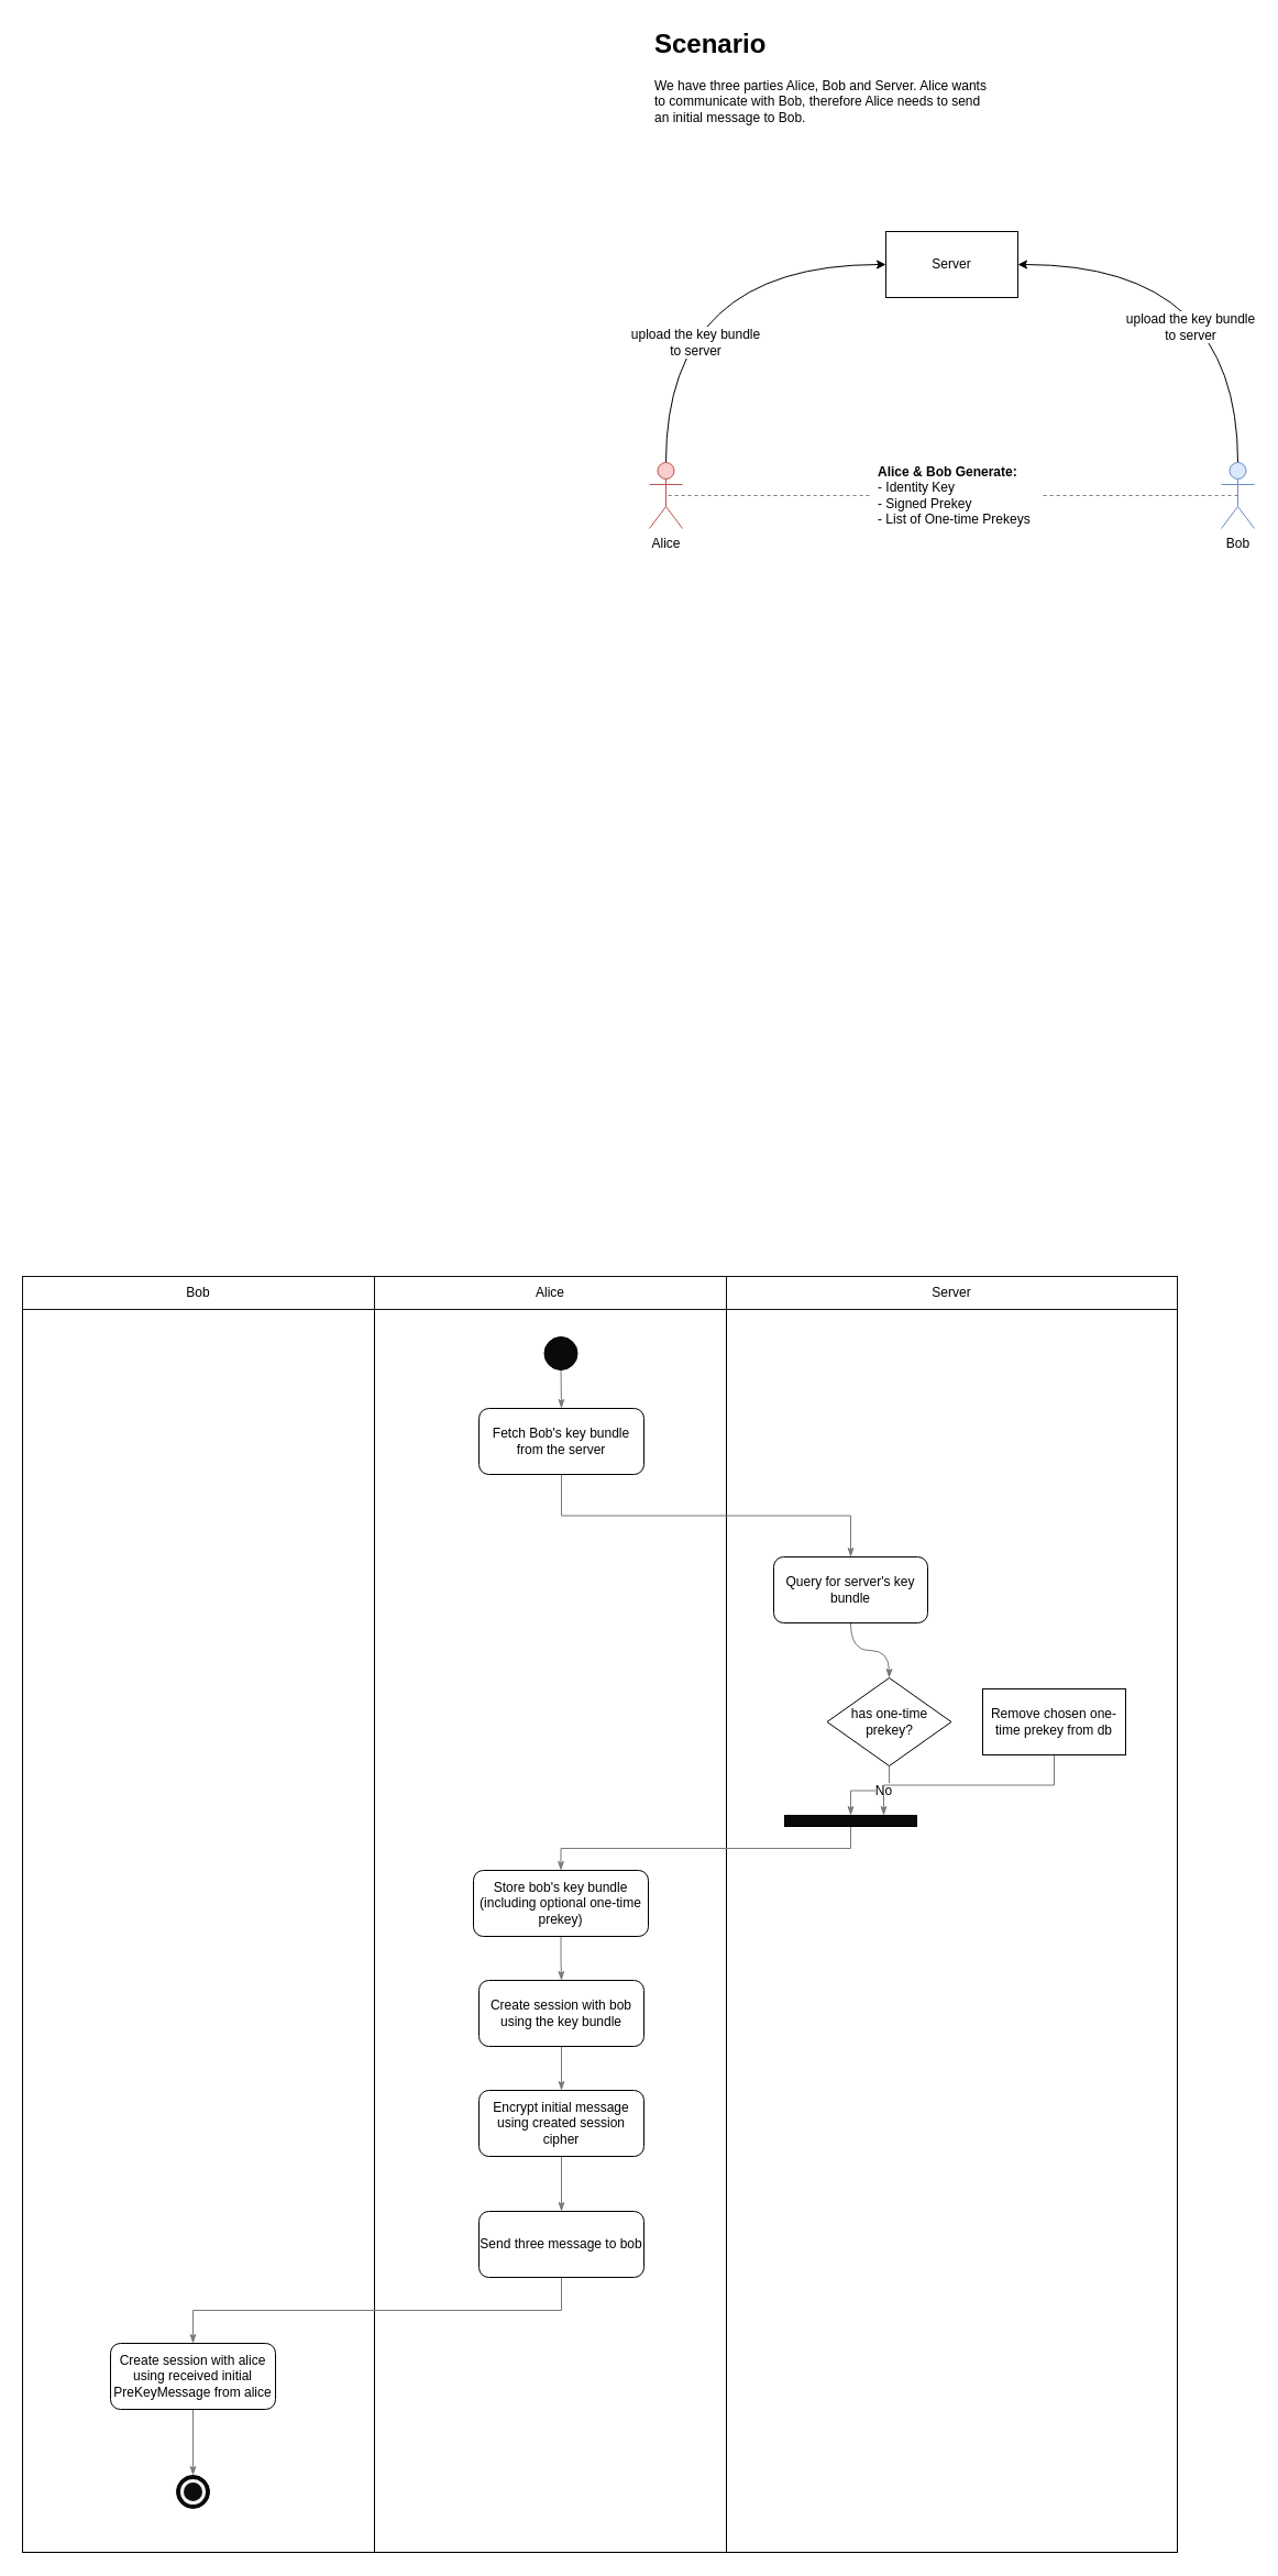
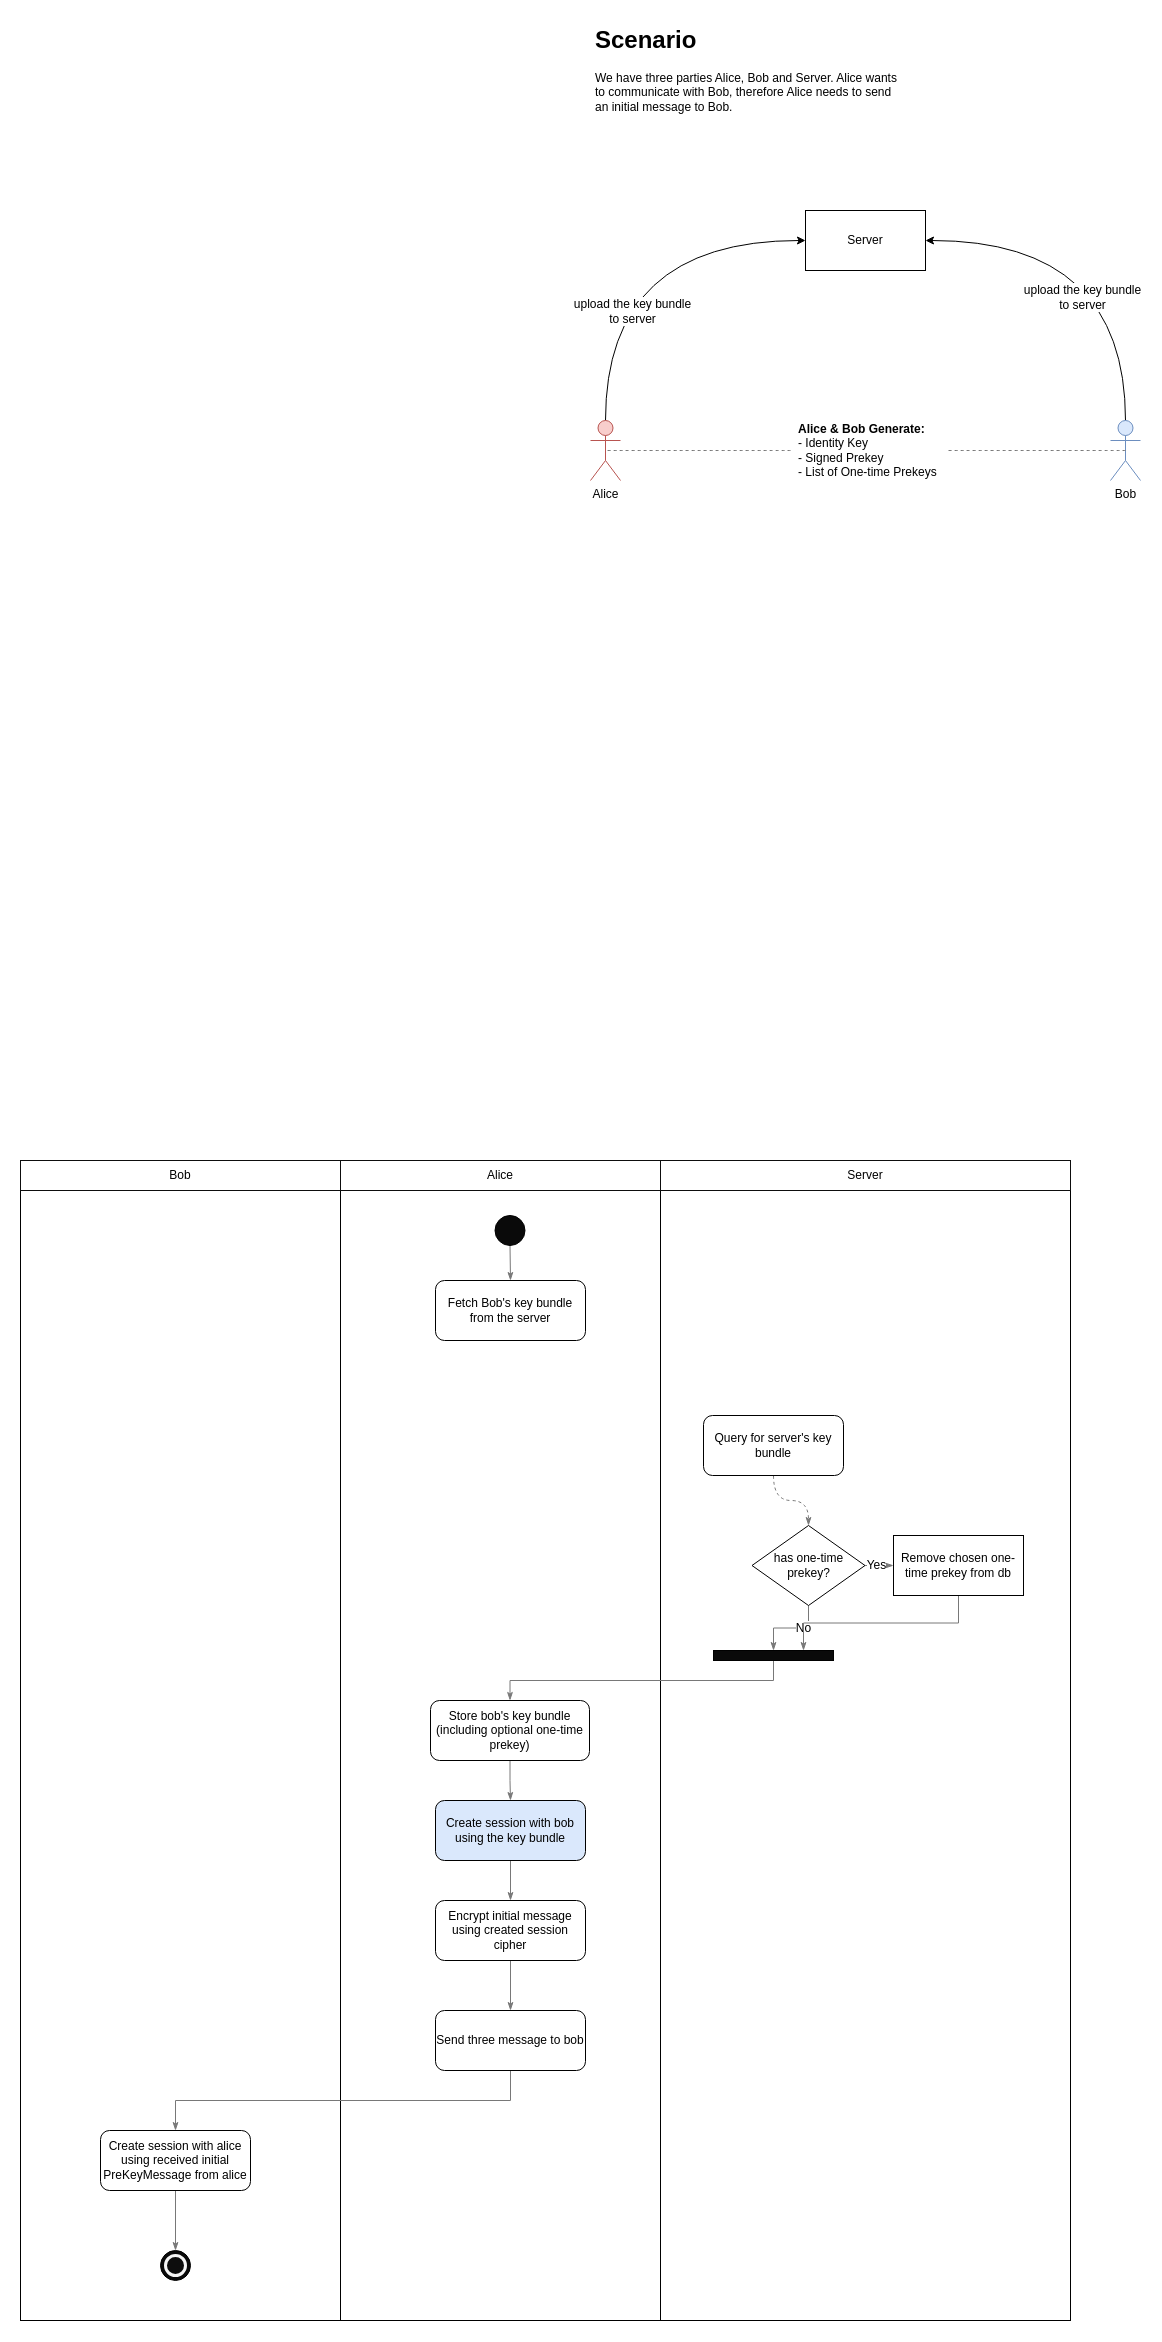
  <mxCell id="0" />
  <mxCell id="1" parent="0" />
  <mxCell id="2" value="" style="rounded=0;whiteSpace=wrap;html=1;align=center;" vertex="1" parent="1"><mxGeometry x="20" y="1160" width="320" height="1160" as="geometry" /></mxCell>
  <mxCell id="3" value="" style="rounded=0;whiteSpace=wrap;html=1;align=center;" vertex="1" parent="1"><mxGeometry x="340" y="1160" width="320" height="1160" as="geometry" /></mxCell>
  <mxCell id="4" value="" style="rounded=0;whiteSpace=wrap;html=1;align=center;" vertex="1" parent="1"><mxGeometry x="660" y="1160" width="410" height="1160" as="geometry" /></mxCell>
  <mxCell id="5" value="Server" style="rounded=0;whiteSpace=wrap;html=1;" parent="1" vertex="1"><mxGeometry x="805" y="210" width="120" height="60" as="geometry" /></mxCell>
  <mxCell id="6" style="edgeStyle=orthogonalEdgeStyle;rounded=0;orthogonalLoop=1;jettySize=auto;html=1;exitX=0.5;exitY=0;exitDx=0;exitDy=0;exitPerimeter=0;entryX=0;entryY=0.5;entryDx=0;entryDy=0;curved=1;" edge="1" parent="1" source="8" target="5"><mxGeometry relative="1" as="geometry" /></mxCell>
  <mxCell id="7" value="upload the key bundle&lt;br&gt;to server&lt;br&gt;" style="text;html=1;resizable=0;points=[];align=center;verticalAlign=middle;labelBackgroundColor=#ffffff;" vertex="1" connectable="0" parent="6"><mxGeometry x="-0.421" y="-26" relative="1" as="geometry"><mxPoint as="offset" /></mxGeometry></mxCell>
  <mxCell id="8" value="Alice" style="shape=umlActor;verticalLabelPosition=bottom;labelBackgroundColor=#ffffff;verticalAlign=top;html=1;outlineConnect=0;fillColor=#f8cecc;strokeColor=#b85450;" parent="1" vertex="1"><mxGeometry x="590" y="420" width="30" height="60" as="geometry" /></mxCell>
  <mxCell id="9" style="edgeStyle=orthogonalEdgeStyle;curved=1;rounded=0;orthogonalLoop=1;jettySize=auto;html=1;exitX=0.5;exitY=0;exitDx=0;exitDy=0;exitPerimeter=0;entryX=1;entryY=0.5;entryDx=0;entryDy=0;" edge="1" parent="1" source="11" target="5"><mxGeometry relative="1" as="geometry" /></mxCell>
  <mxCell id="10" value="upload the key bundle&lt;br&gt;to server&lt;br&gt;" style="text;html=1;resizable=0;points=[];align=center;verticalAlign=middle;labelBackgroundColor=#ffffff;" vertex="1" connectable="0" parent="9"><mxGeometry x="-0.347" y="44" relative="1" as="geometry"><mxPoint as="offset" /></mxGeometry></mxCell>
  <mxCell id="11" value="Bob" style="shape=umlActor;verticalLabelPosition=bottom;labelBackgroundColor=#ffffff;verticalAlign=top;html=1;outlineConnect=0;fillColor=#dae8fc;strokeColor=#6c8ebf;" parent="1" vertex="1"><mxGeometry x="1110" y="420" width="30" height="60" as="geometry" /></mxCell>
  <mxCell id="12" value="&lt;h1&gt;Scenario&lt;/h1&gt;&lt;p&gt;We have three parties Alice, Bob and Server. Alice wants to communicate with Bob, therefore Alice needs to send an initial message to Bob.&lt;/p&gt;" style="text;html=1;strokeColor=none;fillColor=none;spacing=5;spacingTop=-20;whiteSpace=wrap;overflow=hidden;rounded=0;" parent="1" vertex="1"><mxGeometry x="590" y="20" width="310" height="100" as="geometry" /></mxCell>
  <mxCell id="13" style="edgeStyle=orthogonalEdgeStyle;curved=1;rounded=0;orthogonalLoop=1;jettySize=auto;html=1;exitX=0;exitY=0.5;exitDx=0;exitDy=0;entryX=0.5;entryY=0.5;entryDx=0;entryDy=0;entryPerimeter=0;dashed=1;endArrow=none;endFill=0;strokeColor=#787878;" edge="1" parent="1" source="14" target="8"><mxGeometry relative="1" as="geometry" /></mxCell>
  <mxCell id="14" value="&lt;b&gt;Alice &amp;amp; Bob Generate:&lt;/b&gt;&lt;br&gt;- Identity Key&lt;br&gt;- Signed Prekey&lt;br&gt;- List of One-time Prekeys&lt;br&gt;" style="text;html=1;strokeColor=none;fillColor=none;align=left;verticalAlign=top;whiteSpace=wrap;rounded=0;spacingLeft=6;" vertex="1" parent="1"><mxGeometry x="790" y="415" width="158" height="70" as="geometry" /></mxCell>
  <mxCell id="15" style="edgeStyle=orthogonalEdgeStyle;curved=1;rounded=0;orthogonalLoop=1;jettySize=auto;html=1;exitX=0.5;exitY=0.5;exitDx=0;exitDy=0;entryX=1;entryY=0.5;entryDx=0;entryDy=0;dashed=1;endArrow=none;endFill=0;strokeColor=#787878;exitPerimeter=0;" edge="1" parent="1" source="11" target="14"><mxGeometry relative="1" as="geometry"><mxPoint x="800" y="460" as="sourcePoint" /><mxPoint x="615" y="460" as="targetPoint" /></mxGeometry></mxCell>
- <mxCell id="16" style="edgeStyle=orthogonalEdgeStyle;rounded=0;orthogonalLoop=1;jettySize=auto;html=1;exitX=0.5;exitY=1;exitDx=0;exitDy=0;entryX=0.5;entryY=0;entryDx=0;entryDy=0;endArrow=classicThin;endFill=1;strokeColor=#787878;" edge="1" parent="1" source="17" target="19"><mxGeometry relative="1" as="geometry" /></mxCell>
  <mxCell id="17" value="&lt;span&gt;Fetch Bob's key bundle from the server&lt;/span&gt;" style="rounded=1;whiteSpace=wrap;html=1;align=center;" vertex="1" parent="1"><mxGeometry x="435" y="1280" width="150" height="60" as="geometry" /></mxCell>
- <mxCell id="18" style="edgeStyle=orthogonalEdgeStyle;curved=1;rounded=0;orthogonalLoop=1;jettySize=auto;html=1;exitX=0.5;exitY=1;exitDx=0;exitDy=0;entryX=0.5;entryY=0;entryDx=0;entryDy=0;endArrow=classicThin;endFill=1;strokeColor=#787878;" edge="1" parent="1" source="19" target="24"><mxGeometry relative="1" as="geometry" /></mxCell>
+ <mxCell id="18" style="edgeStyle=orthogonalEdgeStyle;curved=1;rounded=0;orthogonalLoop=1;jettySize=auto;html=1;exitX=0.5;exitY=1;exitDx=0;exitDy=0;entryX=0.5;entryY=0;entryDx=0;entryDy=0;endArrow=classicThin;endFill=1;strokeColor=#787878;dashed=1;" edge="1" parent="1" source="19" target="24"><mxGeometry relative="1" as="geometry" /></mxCell>
  <mxCell id="19" value="&lt;span&gt;Query for server's key bundle&lt;/span&gt;" style="rounded=1;whiteSpace=wrap;html=1;align=center;" vertex="1" parent="1"><mxGeometry x="703" y="1415" width="140" height="60" as="geometry" /></mxCell>
  <mxCell id="20" style="edgeStyle=orthogonalEdgeStyle;rounded=0;orthogonalLoop=1;jettySize=auto;html=1;exitX=0.5;exitY=1;exitDx=0;exitDy=0;entryX=0.5;entryY=0;entryDx=0;entryDy=0;endArrow=classicThin;endFill=1;strokeColor=#787878;" edge="1" parent="1" source="24" target="28"><mxGeometry relative="1" as="geometry" /></mxCell>
  <mxCell id="21" value="No" style="text;html=1;resizable=0;points=[];align=center;verticalAlign=middle;labelBackgroundColor=#ffffff;" vertex="1" connectable="0" parent="20"><mxGeometry x="-0.305" relative="1" as="geometry"><mxPoint as="offset" /></mxGeometry></mxCell>
+ <mxCell id="22" style="edgeStyle=orthogonalEdgeStyle;rounded=0;orthogonalLoop=1;jettySize=auto;html=1;exitX=1;exitY=0.5;exitDx=0;exitDy=0;entryX=0;entryY=0.5;entryDx=0;entryDy=0;endArrow=classicThin;endFill=1;strokeColor=#787878;" edge="1" parent="1" source="24" target="30"><mxGeometry relative="1" as="geometry" /></mxCell>
+ <mxCell id="23" value="Yes" style="text;html=1;resizable=0;points=[];align=center;verticalAlign=middle;labelBackgroundColor=#ffffff;" vertex="1" connectable="0" parent="22"><mxGeometry x="-0.195" y="1" relative="1" as="geometry"><mxPoint as="offset" /></mxGeometry></mxCell>
  <mxCell id="24" value="has one-time prekey?" style="rhombus;whiteSpace=wrap;html=1;align=center;" vertex="1" parent="1"><mxGeometry x="751.5" y="1525" width="113" height="80" as="geometry" /></mxCell>
  <mxCell id="25" style="edgeStyle=orthogonalEdgeStyle;rounded=0;orthogonalLoop=1;jettySize=auto;html=1;exitX=0.5;exitY=1;exitDx=0;exitDy=0;entryX=0.5;entryY=0;entryDx=0;entryDy=0;endArrow=classicThin;endFill=1;strokeColor=#787878;" edge="1" parent="1" source="26" target="32"><mxGeometry relative="1" as="geometry" /></mxCell>
  <mxCell id="26" value="&lt;span&gt;Store bob's key bundle (including optional one-time prekey)&lt;/span&gt;" style="rounded=1;whiteSpace=wrap;html=1;align=center;" vertex="1" parent="1"><mxGeometry x="430" y="1700" width="159" height="60" as="geometry" /></mxCell>
  <mxCell id="27" style="edgeStyle=orthogonalEdgeStyle;rounded=0;orthogonalLoop=1;jettySize=auto;html=1;exitX=0.5;exitY=1;exitDx=0;exitDy=0;entryX=0.5;entryY=0;entryDx=0;entryDy=0;endArrow=classicThin;endFill=1;strokeColor=#787878;" edge="1" parent="1" source="28" target="26"><mxGeometry relative="1" as="geometry" /></mxCell>
  <mxCell id="28" value="" style="rounded=0;whiteSpace=wrap;html=1;align=center;labelBackgroundColor=none;fillColor=#0A0A0A;" vertex="1" parent="1"><mxGeometry x="713" y="1650" width="120" height="10" as="geometry" /></mxCell>
  <mxCell id="29" style="edgeStyle=orthogonalEdgeStyle;rounded=0;orthogonalLoop=1;jettySize=auto;html=1;exitX=0.5;exitY=1;exitDx=0;exitDy=0;entryX=0.75;entryY=0;entryDx=0;entryDy=0;endArrow=classicThin;endFill=1;strokeColor=#787878;" edge="1" parent="1" source="30" target="28"><mxGeometry relative="1" as="geometry" /></mxCell>
  <mxCell id="30" value="Remove chosen one-time prekey from db" style="whiteSpace=wrap;html=1;align=center;rounded=0;" vertex="1" parent="1"><mxGeometry x="893" y="1535" width="130" height="60" as="geometry" /></mxCell>
  <mxCell id="31" style="edgeStyle=orthogonalEdgeStyle;rounded=0;orthogonalLoop=1;jettySize=auto;html=1;exitX=0.5;exitY=1;exitDx=0;exitDy=0;entryX=0.5;entryY=0;entryDx=0;entryDy=0;endArrow=classicThin;endFill=1;strokeColor=#787878;" edge="1" parent="1" source="32" target="34"><mxGeometry relative="1" as="geometry" /></mxCell>
- <mxCell id="32" value="&lt;span&gt;Create session with bob using the key bundle&lt;/span&gt;" style="rounded=1;whiteSpace=wrap;html=1;align=center;" vertex="1" parent="1"><mxGeometry x="435" y="1800" width="150" height="60" as="geometry" /></mxCell>
+ <mxCell id="32" value="&lt;span&gt;Create session with bob using the key bundle&lt;/span&gt;" style="rounded=1;whiteSpace=wrap;html=1;align=center;fillColor=#dae8fc;" vertex="1" parent="1"><mxGeometry x="435" y="1800" width="150" height="60" as="geometry" /></mxCell>
  <mxCell id="33" style="edgeStyle=orthogonalEdgeStyle;rounded=0;orthogonalLoop=1;jettySize=auto;html=1;exitX=0.5;exitY=1;exitDx=0;exitDy=0;entryX=0.5;entryY=0;entryDx=0;entryDy=0;endArrow=classicThin;endFill=1;strokeColor=#787878;" edge="1" parent="1" source="34" target="36"><mxGeometry relative="1" as="geometry" /></mxCell>
  <mxCell id="34" value="&lt;span&gt;Encrypt initial message using created session cipher&lt;/span&gt;" style="rounded=1;whiteSpace=wrap;html=1;align=center;" vertex="1" parent="1"><mxGeometry x="435" y="1900" width="150" height="60" as="geometry" /></mxCell>
  <mxCell id="35" style="edgeStyle=orthogonalEdgeStyle;rounded=0;orthogonalLoop=1;jettySize=auto;html=1;exitX=0.5;exitY=1;exitDx=0;exitDy=0;entryX=0.5;entryY=0;entryDx=0;entryDy=0;endArrow=classicThin;endFill=1;strokeColor=#787878;" edge="1" parent="1" source="36" target="38"><mxGeometry relative="1" as="geometry" /></mxCell>
  <mxCell id="36" value="&lt;span&gt;Send three message to bob&lt;/span&gt;" style="rounded=1;whiteSpace=wrap;html=1;align=center;" vertex="1" parent="1"><mxGeometry x="435" y="2010" width="150" height="60" as="geometry" /></mxCell>
  <mxCell id="37" style="edgeStyle=orthogonalEdgeStyle;rounded=0;orthogonalLoop=1;jettySize=auto;html=1;exitX=0.5;exitY=1;exitDx=0;exitDy=0;entryX=0.5;entryY=0;entryDx=0;entryDy=0;endArrow=classicThin;endFill=1;strokeColor=#787878;" edge="1" parent="1" source="38" target="42"><mxGeometry relative="1" as="geometry" /></mxCell>
  <mxCell id="38" value="&lt;span&gt;Create session with alice using received initial PreKeyMessage from alice&lt;/span&gt;" style="rounded=1;whiteSpace=wrap;html=1;align=center;" vertex="1" parent="1"><mxGeometry x="100" y="2130" width="150" height="60" as="geometry" /></mxCell>
  <mxCell id="39" style="edgeStyle=orthogonalEdgeStyle;rounded=0;orthogonalLoop=1;jettySize=auto;html=1;exitX=0.5;exitY=1;exitDx=0;exitDy=0;entryX=0.5;entryY=0;entryDx=0;entryDy=0;endArrow=classicThin;endFill=1;strokeColor=#787878;" edge="1" parent="1" source="40" target="17"><mxGeometry relative="1" as="geometry" /></mxCell>
  <mxCell id="40" value="" style="ellipse;whiteSpace=wrap;html=1;aspect=fixed;labelBackgroundColor=none;fillColor=#0A0A0A;align=center;" vertex="1" parent="1"><mxGeometry x="494.5" y="1215" width="30" height="30" as="geometry" /></mxCell>
  <mxCell id="41" value="" style="group" vertex="1" connectable="0" parent="1"><mxGeometry x="160" y="2250" width="30" height="30" as="geometry" /></mxCell>
  <mxCell id="42" value="" style="ellipse;whiteSpace=wrap;html=1;aspect=fixed;labelBackgroundColor=none;fillColor=#0A0A0A;align=center;" vertex="1" parent="41"><mxGeometry width="30" height="30" as="geometry" /></mxCell>
  <mxCell id="43" value="" style="ellipse;whiteSpace=wrap;html=1;aspect=fixed;labelBackgroundColor=none;fillColor=#0D0D0D;align=center;strokeColor=#F5F5F5;strokeWidth=3;" vertex="1" parent="41"><mxGeometry x="5" y="5" width="20" height="20" as="geometry" /></mxCell>
  <mxCell id="44" value="Bob" style="rounded=0;whiteSpace=wrap;html=1;labelBackgroundColor=none;strokeColor=#0D0D0D;strokeWidth=1;fillColor=none;align=center;" vertex="1" parent="1"><mxGeometry x="20" y="1160" width="320" height="30" as="geometry" /></mxCell>
  <mxCell id="45" value="Alice" style="rounded=0;whiteSpace=wrap;html=1;labelBackgroundColor=none;strokeColor=#0D0D0D;strokeWidth=1;fillColor=none;align=center;" vertex="1" parent="1"><mxGeometry x="340" y="1160" width="320" height="30" as="geometry" /></mxCell>
  <mxCell id="46" value="Server" style="rounded=0;whiteSpace=wrap;html=1;labelBackgroundColor=none;strokeColor=#0D0D0D;strokeWidth=1;fillColor=none;align=center;" vertex="1" parent="1"><mxGeometry x="660" y="1160" width="410" height="30" as="geometry" /></mxCell>
